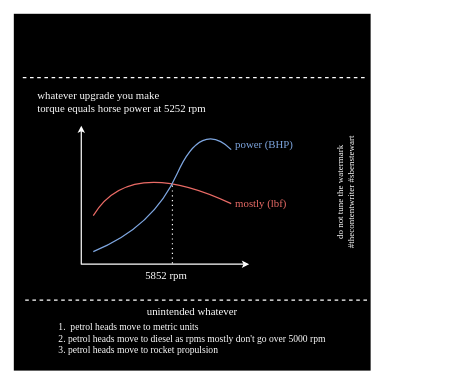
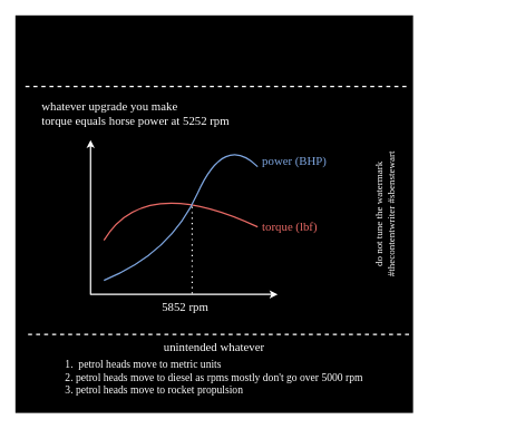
  <mxCell id="0" />
  <mxCell id="1" parent="0" />
  <mxCell id="2" value="" style="whiteSpace=wrap;html=1;aspect=fixed;strokeWidth=5;fontFamily=xkcd;fillColor=#000000;strokeColor=#FFFFFF;" parent="1" vertex="1"><mxGeometry x="20" y="20" width="600" height="600" as="geometry" /></mxCell>
  <mxCell id="3" value="" style="endArrow=none;dashed=1;html=1;strokeWidth=2;strokeColor=#FFFFFF;" parent="1" edge="1"><mxGeometry width="50" height="50" relative="1" as="geometry"><mxPoint x="607.5" y="129" as="sourcePoint" /><mxPoint x="32.5" y="129" as="targetPoint" /></mxGeometry></mxCell>
  <mxCell id="4" value="" style="endArrow=none;dashed=1;html=1;strokeWidth=2;strokeColor=#FFFFFF;" parent="1" edge="1"><mxGeometry width="50" height="50" relative="1" as="geometry"><mxPoint x="611.5" y="500" as="sourcePoint" /><mxPoint x="36.5" y="500" as="targetPoint" /></mxGeometry></mxCell>
  <mxCell id="5" value="&lt;font style=&quot;font-size: 18px&quot;&gt;&lt;font color=&quot;#ffffff&quot; style=&quot;font-size: 18px&quot;&gt;&lt;span&gt;unintended whatever&lt;/span&gt;&lt;/font&gt;&lt;br&gt;&lt;/font&gt;" style="text;html=1;strokeColor=none;fillColor=none;align=center;verticalAlign=middle;whiteSpace=wrap;rounded=0;fontFamily=xkcd;" parent="1" vertex="1"><mxGeometry x="20" y="500" width="600" height="40" as="geometry" /></mxCell>
  <mxCell id="6" style="edgeStyle=orthogonalEdgeStyle;rounded=0;orthogonalLoop=1;jettySize=auto;html=1;exitX=0.5;exitY=1;exitDx=0;exitDy=0;strokeWidth=2;" parent="1" edge="1"><mxGeometry relative="1" as="geometry"><mxPoint x="471" y="381" as="sourcePoint" /><mxPoint x="471" y="381" as="targetPoint" /></mxGeometry></mxCell>
  <mxCell id="7" value="&lt;font style=&quot;font-size: 15px&quot;&gt;&lt;font color=&quot;#ffffff&quot;&gt;do not tune the watermark&lt;br&gt;#thecontentwriter #sbenstewart&lt;/font&gt;&lt;br&gt;&lt;/font&gt;" style="text;html=1;strokeColor=none;fillColor=none;align=center;verticalAlign=middle;whiteSpace=wrap;rounded=0;rotation=-90;fontFamily=xkcd;" parent="1" vertex="1"><mxGeometry x="415" y="310" width="320" height="20" as="geometry" /></mxCell>
  <mxCell id="8" value="&lt;div&gt;&lt;span style=&quot;font-size: 18px&quot;&gt;whatever upgrade you make&lt;/span&gt;&lt;/div&gt;&lt;span style=&quot;font-size: 18px&quot;&gt;torque&lt;/span&gt;&lt;span style=&quot;font-size: 18px&quot;&gt;&amp;nbsp;equals horse power at 5252 rpm&lt;/span&gt;&lt;span style=&quot;font-size: 18px&quot;&gt;&lt;br&gt;&lt;/span&gt;" style="text;html=1;fillColor=none;align=left;verticalAlign=middle;whiteSpace=wrap;rounded=0;fontFamily=xkcd;fontColor=#FFFFFF;" parent="1" vertex="1"><mxGeometry x="60" y="150" width="400" height="40" as="geometry" /></mxCell>
  <mxCell id="9" value="&lt;div style=&quot;text-align: left&quot;&gt;&lt;span style=&quot;font-size: 16px ; color: rgb(255 , 255 , 255)&quot;&gt;1.&amp;nbsp; petrol heads move to metric units&lt;/span&gt;&lt;/div&gt;&lt;font&gt;&lt;div style=&quot;text-align: left&quot;&gt;&lt;span style=&quot;font-size: 16px ; color: rgb(255 , 255 , 255)&quot;&gt;2. petrol heads move to diesel as rpms mostly don't go over 5000 rpm&lt;/span&gt;&lt;/div&gt;&lt;font color=&quot;#ffffff&quot; style=&quot;font-size: 16px&quot;&gt;&lt;div style=&quot;text-align: left&quot;&gt;&lt;span&gt;3. petrol heads move to rocket propulsion&lt;/span&gt;&lt;/div&gt;&lt;/font&gt;&lt;/font&gt;" style="text;html=1;strokeColor=none;fillColor=none;align=center;verticalAlign=middle;whiteSpace=wrap;rounded=0;fontFamily=xkcd;" parent="1" vertex="1"><mxGeometry x="20" y="540" width="600" height="48" as="geometry" /></mxCell>
  <mxCell id="10" value="" style="endArrow=classic;html=1;strokeWidth=2;strokeColor=#FFFFFF;" parent="1" edge="1"><mxGeometry width="50" height="50" relative="1" as="geometry"><mxPoint x="135" y="440.6" as="sourcePoint" /><mxPoint x="135" y="209" as="targetPoint" /></mxGeometry></mxCell>
  <mxCell id="11" value="" style="endArrow=classic;html=1;strokeWidth=2;strokeColor=#FFFFFF;" parent="1" edge="1"><mxGeometry width="50" height="50" relative="1" as="geometry"><mxPoint x="135" y="440" as="sourcePoint" /><mxPoint x="415" y="440" as="targetPoint" /></mxGeometry></mxCell>
  <mxCell id="12" value="" style="curved=1;endArrow=none;html=1;strokeWidth=2;endFill=0;strokeColor=#EA6B66;" parent="1" edge="1"><mxGeometry width="50" height="50" relative="1" as="geometry"><mxPoint x="155" y="359" as="sourcePoint" /><mxPoint x="385" y="339" as="targetPoint" /><Array as="points"><mxPoint x="215" y="259" /></Array></mxGeometry></mxCell>
  <mxCell id="13" value="" style="curved=1;endArrow=none;html=1;strokeWidth=2;endFill=0;strokeColor=#7EA6E0;" parent="1" edge="1"><mxGeometry width="50" height="50" relative="1" as="geometry"><mxPoint x="155" y="419" as="sourcePoint" /><mxPoint x="385" y="249" as="targetPoint" /><Array as="points"><mxPoint x="255" y="379" /><mxPoint x="335" y="199" /></Array></mxGeometry></mxCell>
  <mxCell id="14" value="" style="endArrow=none;dashed=1;html=1;dashPattern=1 3;strokeWidth=2;strokeColor=#FFFFFF;" parent="1" edge="1"><mxGeometry width="50" height="50" relative="1" as="geometry"><mxPoint x="287" y="439" as="sourcePoint" /><mxPoint x="287" y="309" as="targetPoint" /></mxGeometry></mxCell>
  <mxCell id="15" value="&lt;div&gt;&lt;span style=&quot;font-size: 18px&quot;&gt;5852 rpm&lt;/span&gt;&lt;/div&gt;" style="text;html=1;fillColor=none;align=left;verticalAlign=middle;whiteSpace=wrap;rounded=0;fontFamily=xkcd;fontColor=#FFFFFF;" parent="1" vertex="1"><mxGeometry x="240" y="440" width="90" height="40" as="geometry" /></mxCell>
- <mxCell id="16" value="&lt;div&gt;&lt;span style=&quot;font-size: 18px&quot;&gt;&lt;font color=&quot;#ea6b66&quot;&gt;mostly (lbf)&lt;/font&gt;&lt;/span&gt;&lt;/div&gt;" style="text;html=1;fillColor=none;align=left;verticalAlign=middle;whiteSpace=wrap;rounded=0;fontFamily=xkcd;fontColor=#FFFFFF;" parent="1" vertex="1"><mxGeometry x="390" y="320" width="120" height="40" as="geometry" /></mxCell>
+ <mxCell id="16" value="&lt;div&gt;&lt;span style=&quot;font-size: 18px&quot;&gt;&lt;font color=&quot;#ea6b66&quot;&gt;torque (lbf)&lt;/font&gt;&lt;/span&gt;&lt;/div&gt;" style="text;html=1;fillColor=none;align=left;verticalAlign=middle;whiteSpace=wrap;rounded=0;fontFamily=xkcd;fontColor=#FFFFFF;" parent="1" vertex="1"><mxGeometry x="390" y="320" width="120" height="40" as="geometry" /></mxCell>
  <mxCell id="17" value="&lt;div&gt;&lt;span style=&quot;font-size: 18px&quot;&gt;&lt;font color=&quot;#7ea6e0&quot;&gt;power (BHP)&lt;/font&gt;&lt;/span&gt;&lt;/div&gt;" style="text;html=1;fillColor=none;align=left;verticalAlign=middle;whiteSpace=wrap;rounded=0;fontFamily=xkcd;fontColor=#FFFFFF;" parent="1" vertex="1"><mxGeometry x="390" y="220" width="120" height="40" as="geometry" /></mxCell>
